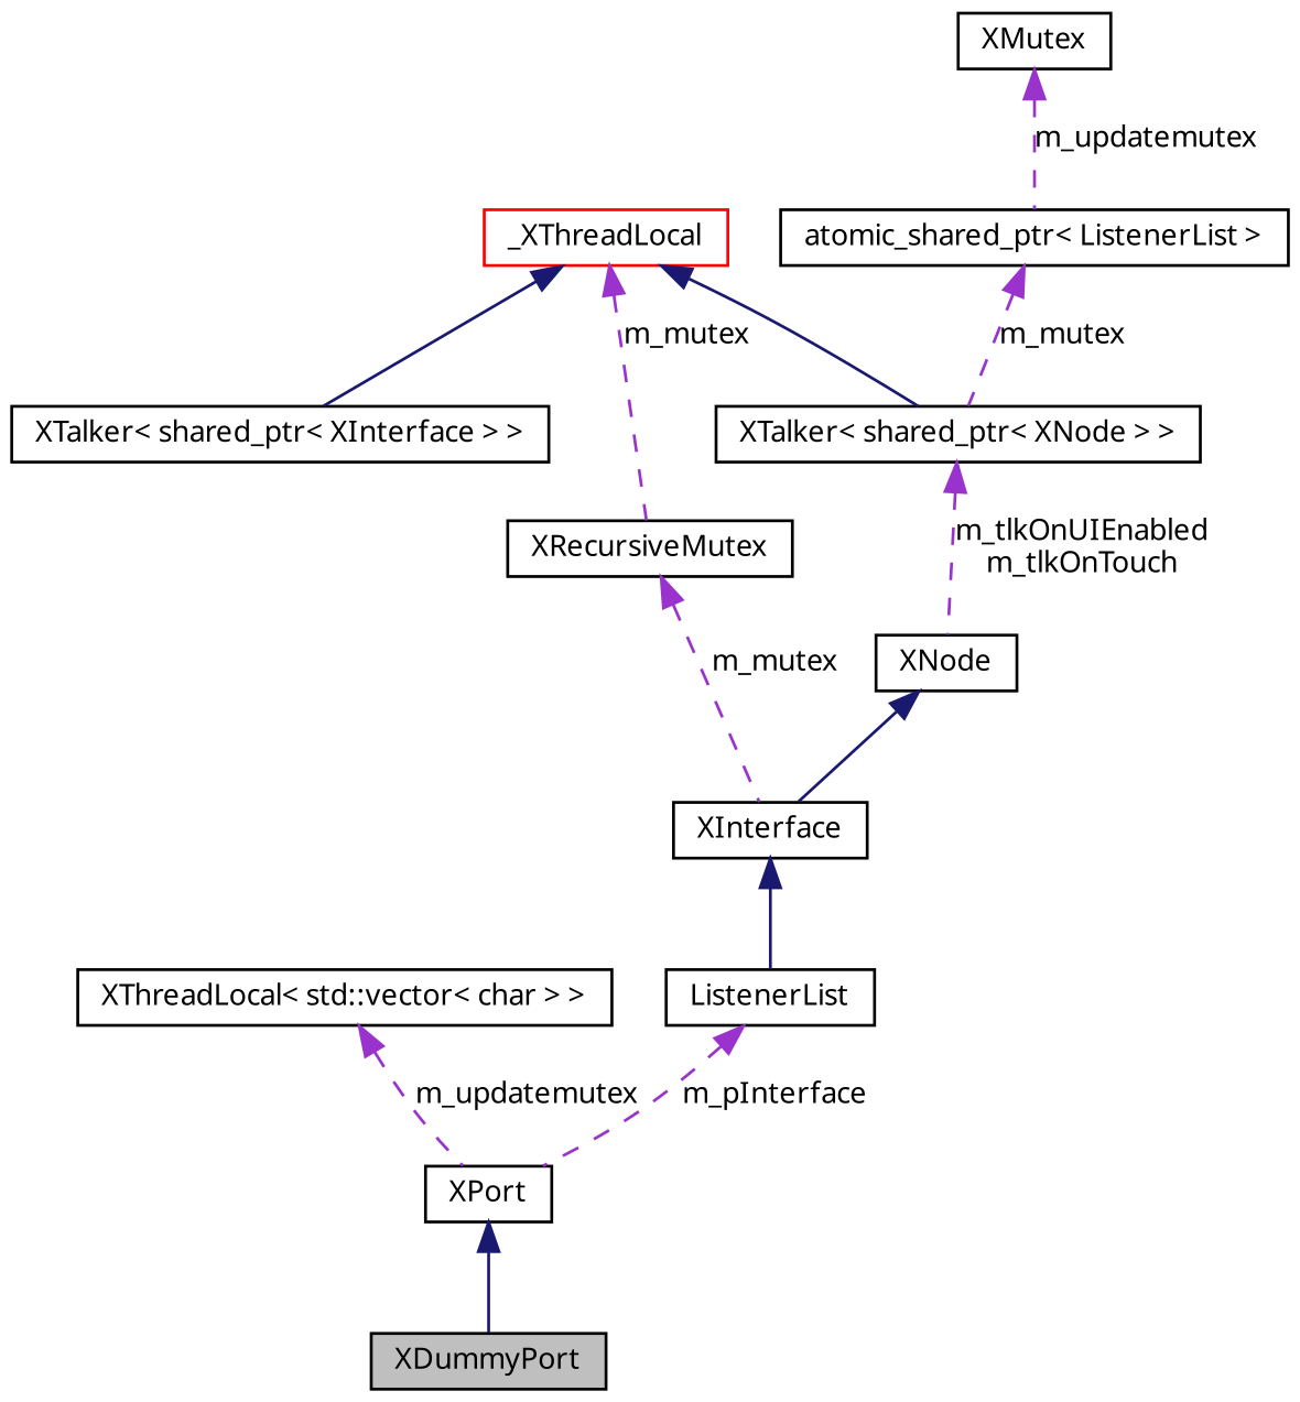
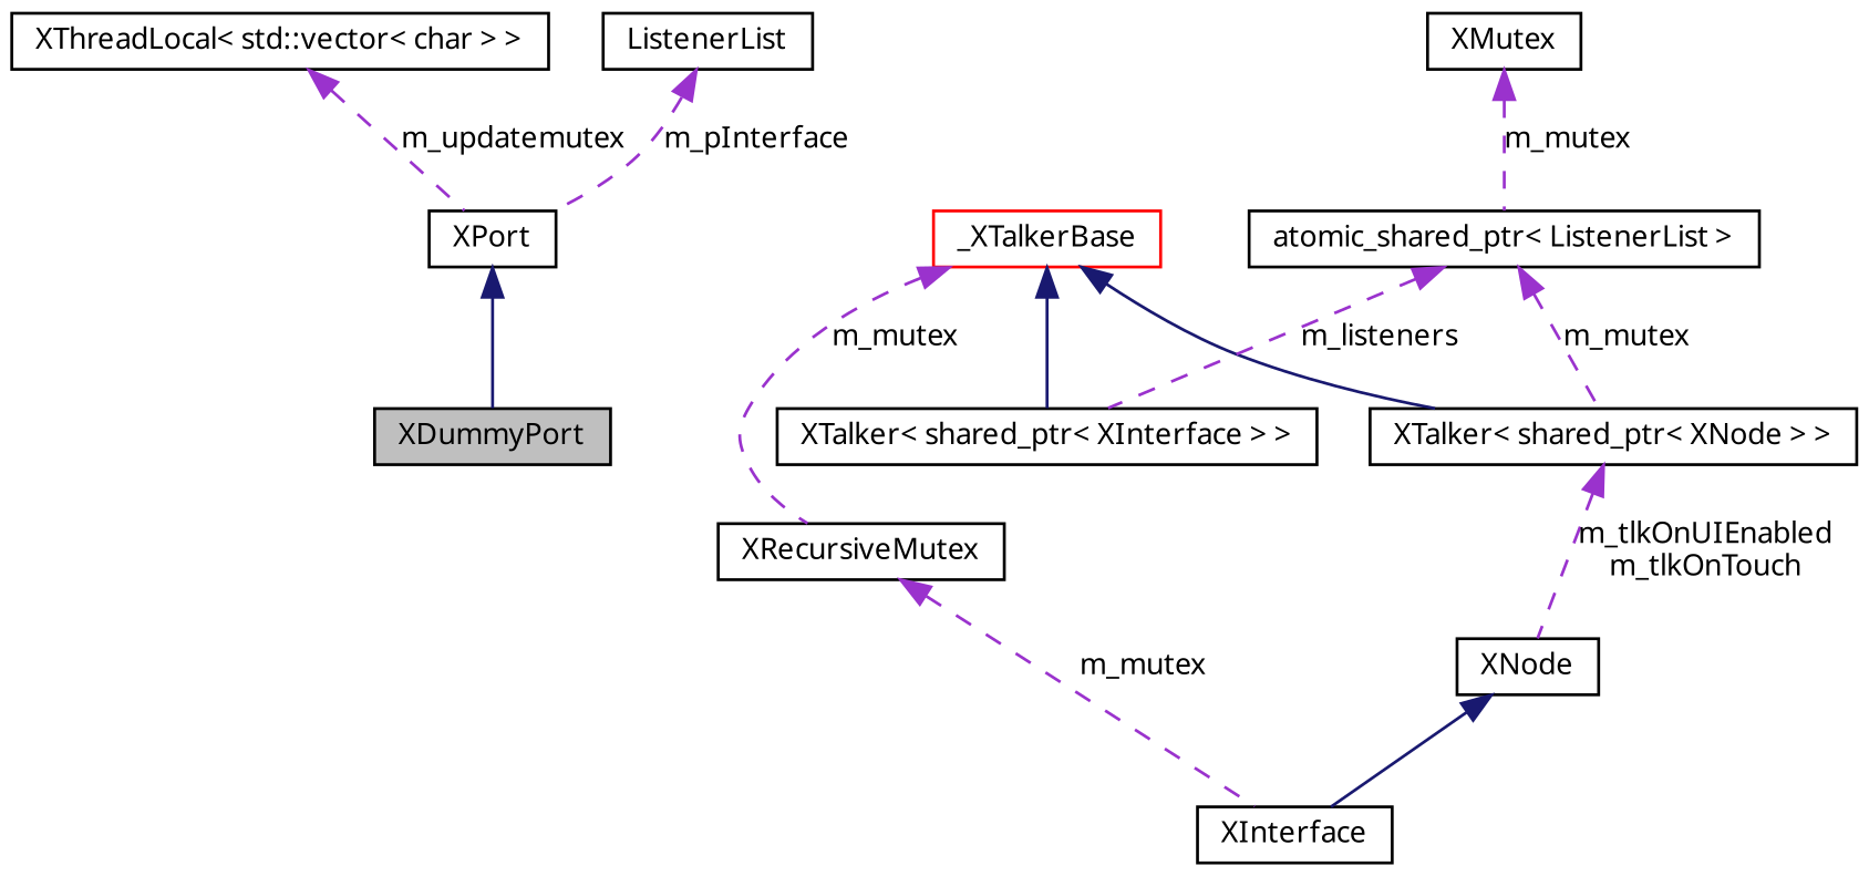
  digraph {
    node [color=black fillcolor=white fontname="FreeSans.ttf" fontsize=10 shape=record style=filled]
    edge [color=darkorchid3 dir=back fontname="FreeSans.ttf" fontsize=10 labelfontname="FreeSans.ttf" labelfontsize=10 style=dashed]
    n1 [fillcolor=grey75 fontcolor=black height=0.2 label=XDummyPort width=0.4]
    n2 [height=0.2 label=XPort width=0.4]
    n3 [height=0.2 label="XThreadLocal\< std::vector\< char \> \>" width=0.4]
    n4 [height=0.2 label=ListenerList width=0.4]
    n5 [height=0.2 label=XInterface width=0.4]
    n6 [height=0.2 label=XNode width=0.4]
    n7 [height=0.2 label="XTalker\< shared_ptr\< XNode \> \>" width=0.4]
-   n8 [color=red height=0.2 label=_XThreadLocal width=0.4]
+   n8 [color=red height=0.2 label=_XTalkerBase width=0.4]
    n9 [height=0.2 label="XTalker\< shared_ptr\< XInterface \> \>" width=0.4]
    n10 [height=0.2 label=XRecursiveMutex width=0.4]
    n11 [height=0.2 label="atomic_shared_ptr\< ListenerList \>" width=0.4]
    n12 [height=0.2 label=XMutex width=0.4]
    n2 -> n1 [color=midnightblue style=solid]
    n3 -> n2 [label=m_updatemutex]
    n4 -> n2 [label=m_pInterface]
-   n5 -> n4 [color=midnightblue style=solid]
    n6 -> n5 [color=midnightblue style=solid]
    n7 -> n6 [label="m_tlkOnUIEnabled\nm_tlkOnTouch"]
    n8 -> n7 [color=midnightblue style=solid]
    n8 -> n9 [color=midnightblue style=solid]
    n8 -> n10 [label=m_mutex]
    n10 -> n5 [label=m_mutex]
    n11 -> n7 [label=m_mutex]
-   n12 -> n11 [label=m_updatemutex]
+   n11 -> n9 [label=m_listeners]
+   n12 -> n11 [label=m_mutex]
  }
